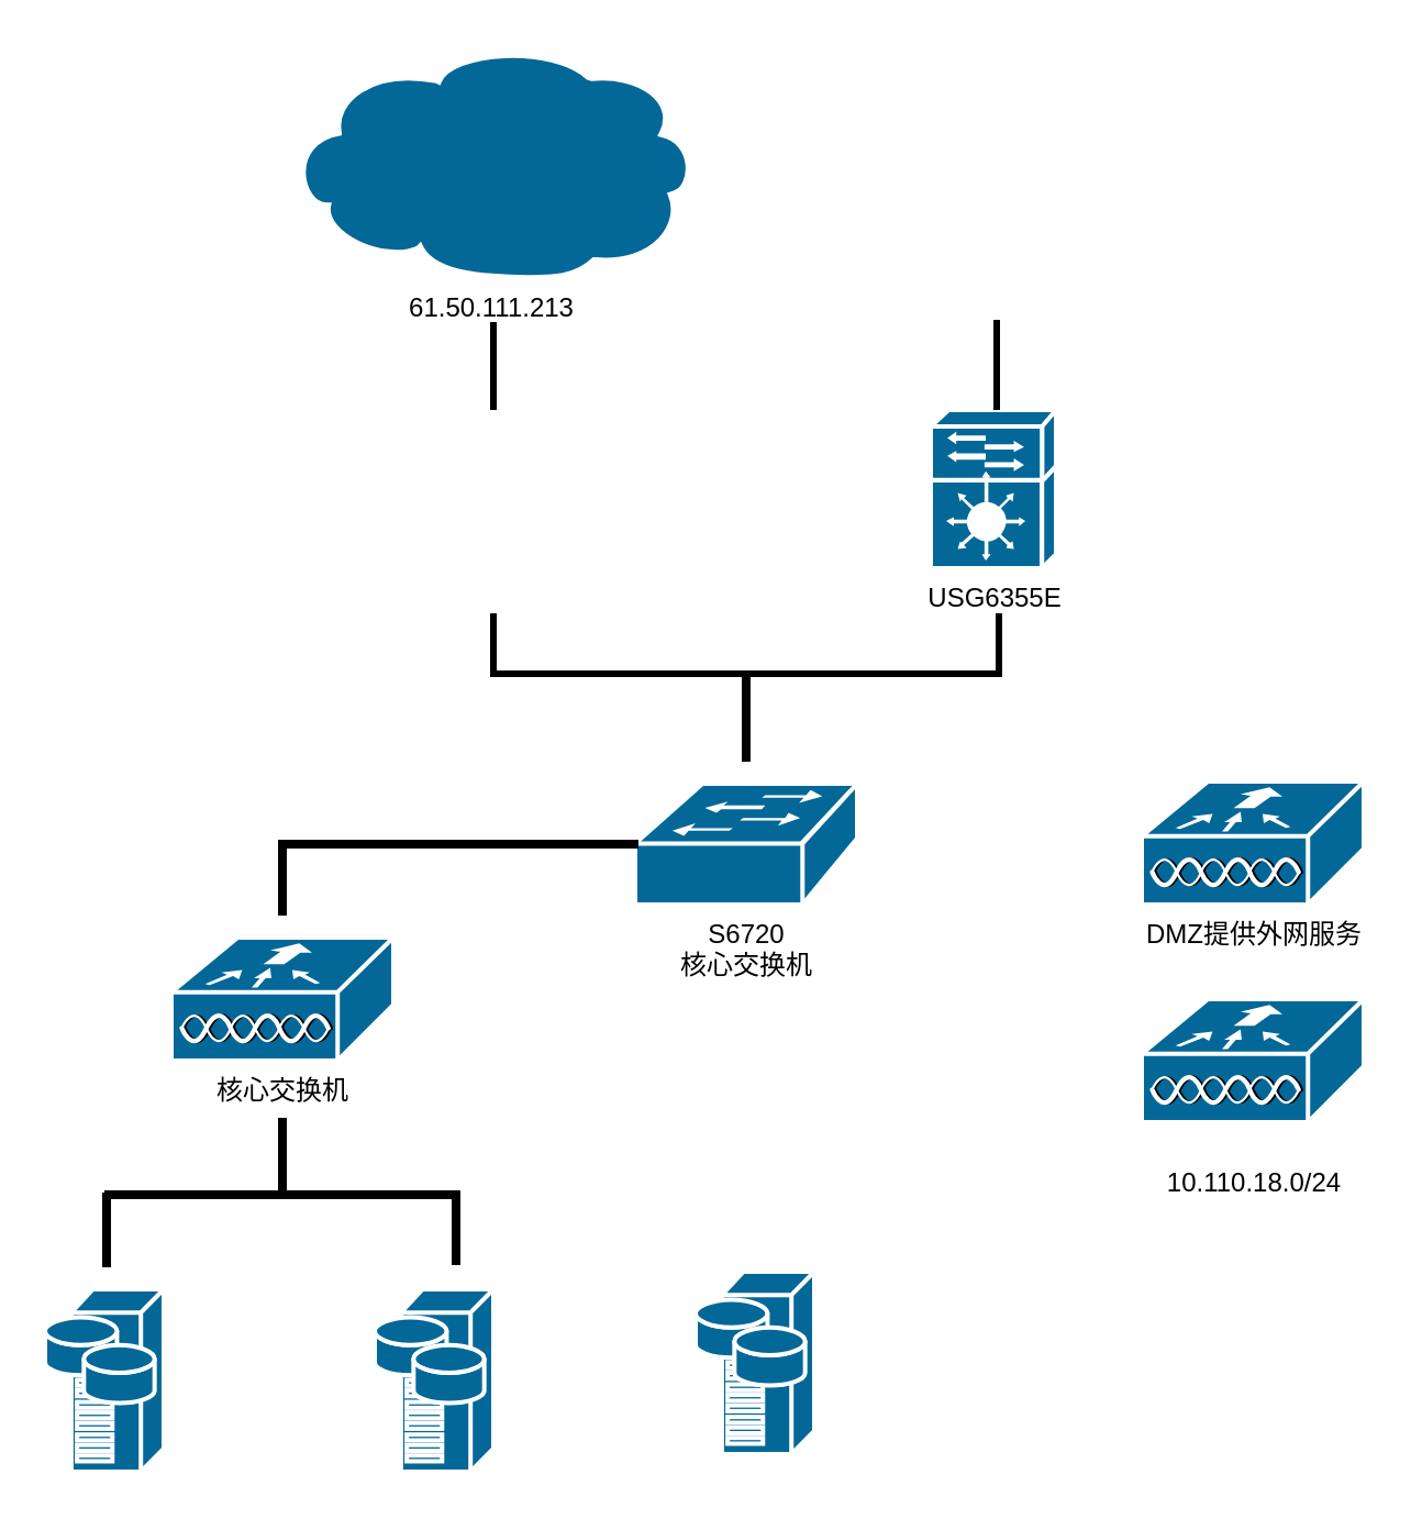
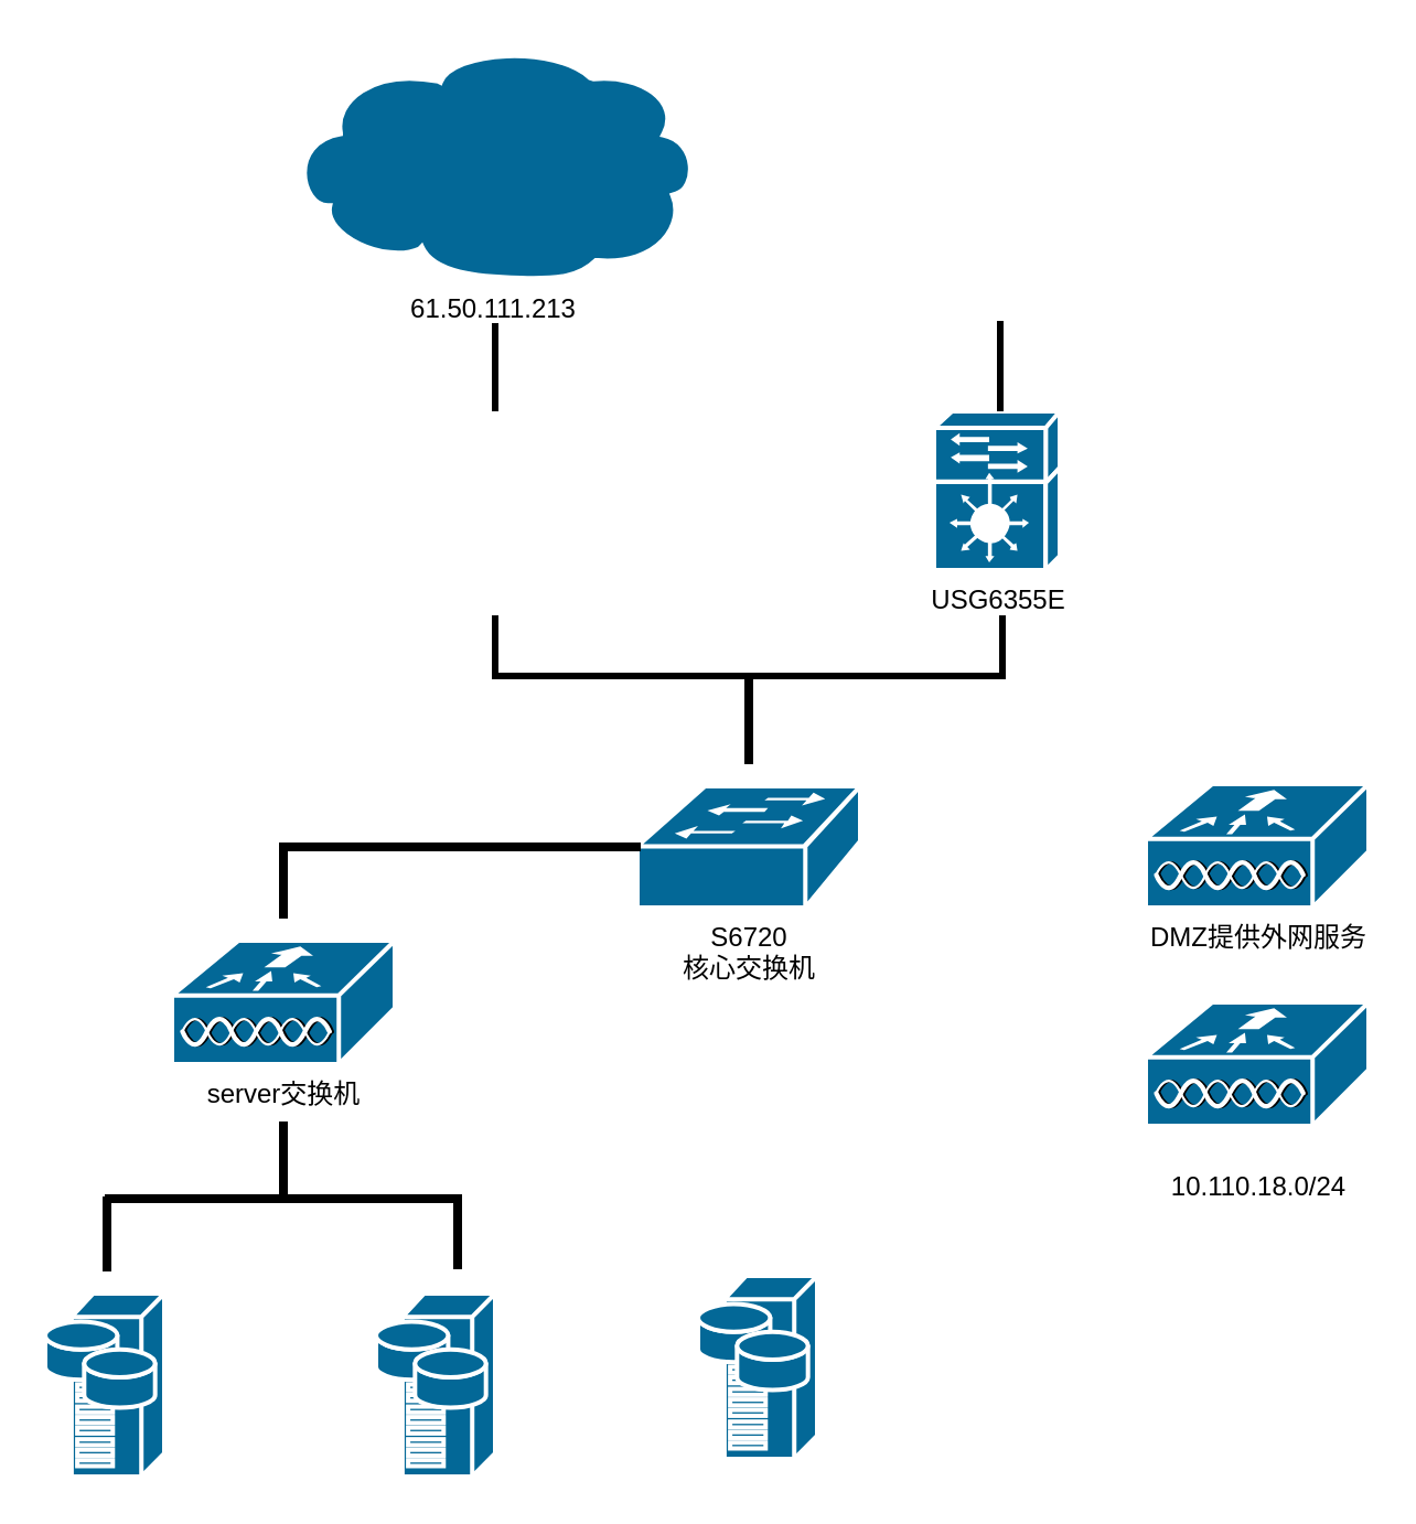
  <mxCell id="0" />
  <mxCell id="1" parent="0" />
  <mxCell id="2" value="61.50.111.213" style="shape=mxgraph.cisco.storage.cloud;html=1;pointerEvents=1;dashed=0;fillColor=#036897;strokeColor=#ffffff;strokeWidth=2;verticalLabelPosition=bottom;verticalAlign=top;align=center;outlineConnect=0;" vertex="1" parent="1"><mxGeometry x="130" y="20" width="186" height="106" as="geometry" /></mxCell>
  <mxCell id="3" value="USG6355E" style="shape=mxgraph.cisco.controllers_and_modules.service_module;html=1;pointerEvents=1;dashed=0;fillColor=#036897;strokeColor=#ffffff;strokeWidth=2;verticalLabelPosition=bottom;verticalAlign=top;align=center;outlineConnect=0;" vertex="1" parent="1"><mxGeometry x="423" y="186" width="57" height="72" as="geometry" /></mxCell>
  <mxCell id="4" value="S6720&lt;br&gt;核心交换机" style="shape=mxgraph.cisco.switches.workgroup_switch;html=1;pointerEvents=1;dashed=0;fillColor=#036897;strokeColor=#ffffff;strokeWidth=2;verticalLabelPosition=bottom;verticalAlign=top;align=center;outlineConnect=0;" vertex="1" parent="1"><mxGeometry x="288.5" y="356" width="101" height="55" as="geometry" /></mxCell>
  <mxCell id="5" value="DMZ提供外网服务" style="shape=mxgraph.cisco.wireless.wlan_controller;html=1;pointerEvents=1;dashed=0;fillColor=#036897;strokeColor=#ffffff;strokeWidth=2;verticalLabelPosition=bottom;verticalAlign=top;align=center;outlineConnect=0;" vertex="1" parent="1"><mxGeometry x="519" y="355" width="101" height="56" as="geometry" /></mxCell>
  <mxCell id="6" value="" style="shape=partialRectangle;whiteSpace=wrap;html=1;bottom=1;right=1;left=1;top=0;fillColor=none;routingCenterX=-0.5;strokeWidth=3;" vertex="1" parent="1"><mxGeometry x="224" y="280" width="230" height="26" as="geometry" /></mxCell>
  <mxCell id="7" value="" style="line;strokeWidth=3;direction=south;html=1;" vertex="1" parent="1"><mxGeometry x="219" y="146" width="10" height="40" as="geometry" /></mxCell>
  <mxCell id="8" value="" style="line;strokeWidth=3;direction=south;html=1;" vertex="1" parent="1"><mxGeometry x="448" y="145" width="10" height="41" as="geometry" /></mxCell>
  <mxCell id="9" value="" style="line;strokeWidth=4;direction=south;html=1;perimeter=backbonePerimeter;points=[];outlineConnect=0;" vertex="1" parent="1"><mxGeometry x="334" y="306" width="10" height="40" as="geometry" /></mxCell>
  <mxCell id="10" value="" style="line;strokeWidth=4;html=1;perimeter=backbonePerimeter;points=[];outlineConnect=0;" vertex="1" parent="1"><mxGeometry x="130" y="378.5" width="160" height="10" as="geometry" /></mxCell>
  <mxCell id="11" value="" style="line;strokeWidth=4;direction=south;html=1;perimeter=backbonePerimeter;points=[];outlineConnect=0;" vertex="1" parent="1"><mxGeometry x="123" y="381.5" width="10" height="34.5" as="geometry" /></mxCell>
  <mxCell id="12" value="" style="line;strokeWidth=4;html=1;perimeter=backbonePerimeter;points=[];outlineConnect=0;" vertex="1" parent="1"><mxGeometry x="47" y="538" width="160" height="10" as="geometry" /></mxCell>
  <mxCell id="13" value="" style="line;strokeWidth=4;direction=south;html=1;perimeter=backbonePerimeter;points=[];outlineConnect=0;" vertex="1" parent="1"><mxGeometry x="123" y="508" width="10" height="36" as="geometry" /></mxCell>
- <mxCell id="14" value="核心交换机" style="shape=mxgraph.cisco.wireless.wlan_controller;html=1;pointerEvents=1;dashed=0;fillColor=#036897;strokeColor=#ffffff;strokeWidth=2;verticalLabelPosition=bottom;verticalAlign=top;align=center;outlineConnect=0;" vertex="1" parent="1"><mxGeometry x="77.5" y="426" width="101" height="56" as="geometry" /></mxCell>
+ <mxCell id="14" value="server交换机" style="shape=mxgraph.cisco.wireless.wlan_controller;html=1;pointerEvents=1;dashed=0;fillColor=#036897;strokeColor=#ffffff;strokeWidth=2;verticalLabelPosition=bottom;verticalAlign=top;align=center;outlineConnect=0;" vertex="1" parent="1"><mxGeometry x="77.5" y="426" width="101" height="56" as="geometry" /></mxCell>
  <mxCell id="15" value="&lt;br&gt;10.110.18.0/24" style="shape=mxgraph.cisco.wireless.wlan_controller;html=1;pointerEvents=1;dashed=0;fillColor=#036897;strokeColor=#ffffff;strokeWidth=2;verticalLabelPosition=bottom;verticalAlign=top;align=center;outlineConnect=0;" vertex="1" parent="1"><mxGeometry x="519" y="454" width="101" height="56" as="geometry" /></mxCell>
  <mxCell id="16" value="" style="shape=mxgraph.cisco.servers.storage_server;html=1;pointerEvents=1;dashed=0;fillColor=#036897;strokeColor=#ffffff;strokeWidth=2;verticalLabelPosition=bottom;verticalAlign=top;align=center;outlineConnect=0;" vertex="1" parent="1"><mxGeometry x="20" y="586" width="54" height="83" as="geometry" /></mxCell>
  <mxCell id="17" value="" style="shape=mxgraph.cisco.servers.storage_server;html=1;pointerEvents=1;dashed=0;fillColor=#036897;strokeColor=#ffffff;strokeWidth=2;verticalLabelPosition=bottom;verticalAlign=top;align=center;outlineConnect=0;" vertex="1" parent="1"><mxGeometry x="170" y="586" width="54" height="83" as="geometry" /></mxCell>
  <mxCell id="18" value="" style="line;strokeWidth=4;direction=south;html=1;perimeter=backbonePerimeter;points=[];outlineConnect=0;" vertex="1" parent="1"><mxGeometry x="43" y="542" width="10" height="34" as="geometry" /></mxCell>
  <mxCell id="19" value="" style="line;strokeWidth=4;direction=south;html=1;perimeter=backbonePerimeter;points=[];outlineConnect=0;" vertex="1" parent="1"><mxGeometry x="202" y="541" width="10" height="34" as="geometry" /></mxCell>
  <mxCell id="20" value="" style="shape=mxgraph.cisco.servers.storage_server;html=1;pointerEvents=1;dashed=0;fillColor=#036897;strokeColor=#ffffff;strokeWidth=2;verticalLabelPosition=bottom;verticalAlign=top;align=center;outlineConnect=0;" vertex="1" parent="1"><mxGeometry x="316" y="578" width="54" height="83" as="geometry" /></mxCell>
